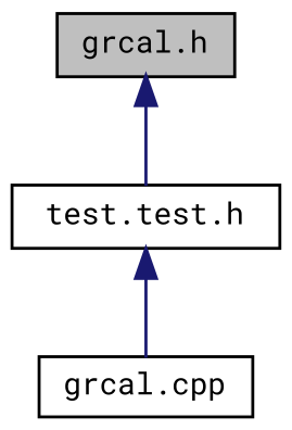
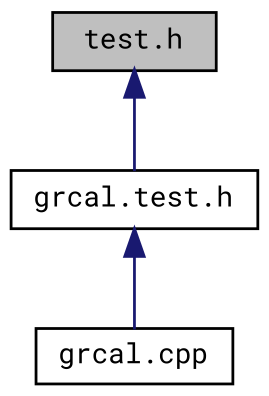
  digraph {
    fontname="Roboto Mono"
    node [color=black fillcolor=white fontname="Roboto Mono" fontsize=10 shape=record style=filled]
    edge [color=midnightblue dir=back fontname="Roboto Mono" fontsize=10 labelfontname=Helvetica labelfontsize=10 style=solid]
-   n1 [fillcolor=grey75 fontcolor=black height=0.2 label="grcal.h" width=0.4]
-   n2 [height=0.2 label="test.test.h" width=0.4]
+   n1 [fillcolor=grey75 fontcolor=black height=0.2 label="test.h" width=0.4]
+   n2 [height=0.2 label="grcal.test.h" width=0.4]
    n3 [height=0.2 label="grcal.cpp" width=0.4]
    n1 -> n2
    n2 -> n3
  }
